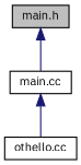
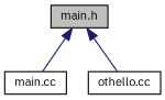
  digraph {
    fontname="IBM Plex Sans"
    node [color=black fillcolor=white fontname="IBM Plex Sans" fontsize=10 shape=record style=filled]
    edge [color=midnightblue dir=back fontname="IBM Plex Sans" fontsize=10 labelfontname=Helvetica labelfontsize=10 style=solid]
    n1 [fillcolor=grey75 fontcolor=black height=0.2 label="main.h" width=0.4]
    n2 [height=0.2 label="main.cc" width=0.4]
    n3 [height=0.2 label="othello.cc" width=0.4]
    n1 -> n2
-   n2 -> n3
+   n1 -> n3
  }
